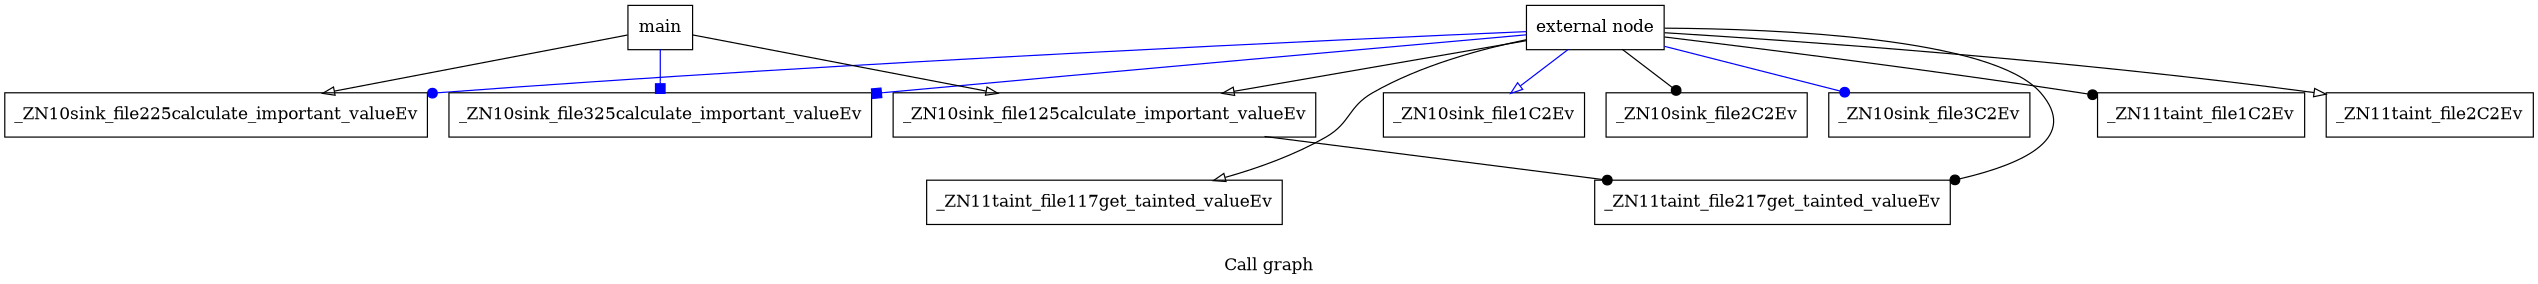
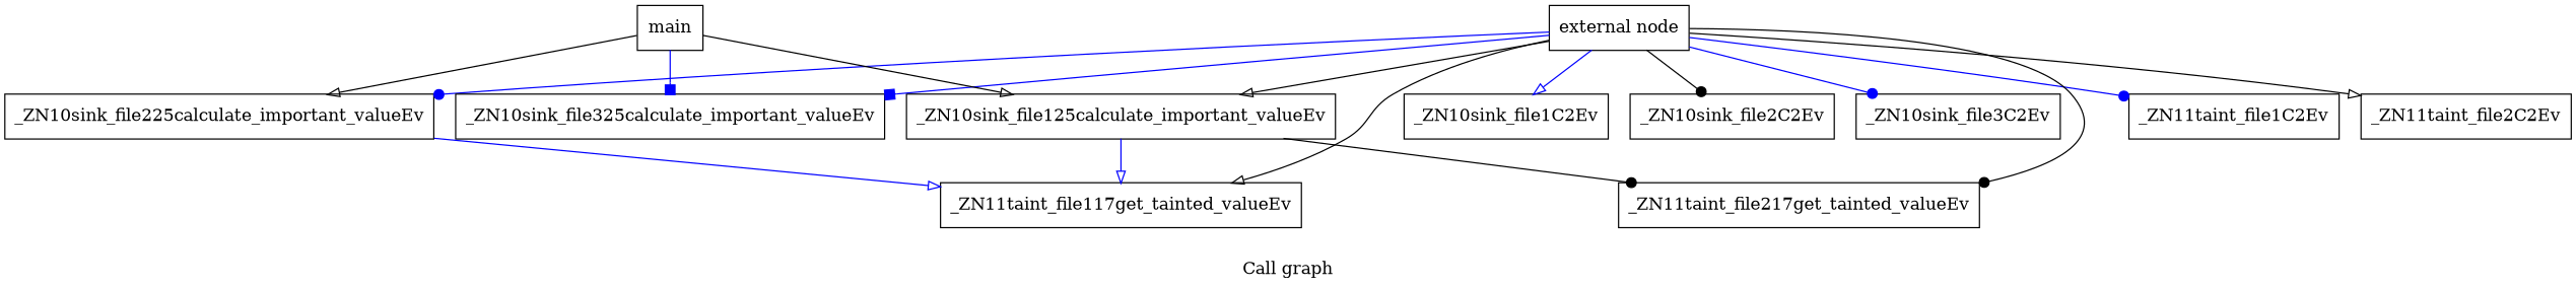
  digraph {
    label="Call graph"
    node [shape=record]
    edge [arrowhead=onormal color=black]
    n1 [label="{external node}"]
    n2 [label="{_ZN10sink_file1C2Ev}"]
    n3 [label="{_ZN10sink_file125calculate_important_valueEv}"]
    n4 [label="{_ZN10sink_file2C2Ev}"]
    n5 [label="{_ZN10sink_file225calculate_important_valueEv}"]
    n6 [label="{_ZN10sink_file3C2Ev}"]
    n7 [label="{_ZN10sink_file325calculate_important_valueEv}"]
    n8 [label="{_ZN11taint_file1C2Ev}"]
    n9 [label="{_ZN11taint_file117get_tainted_valueEv}"]
    n10 [label="{_ZN11taint_file2C2Ev}"]
    n11 [label="{_ZN11taint_file217get_tainted_valueEv}"]
    n12 [label="{main}"]
    n1 -> n2 [color=blue]
    n1 -> n3
    n1 -> n4 [arrowhead=dot]
    n1 -> n5 [arrowhead=dot color=blue]
    n1 -> n6 [arrowhead=dot color=blue]
    n1 -> n7 [arrowhead=box color=blue]
-   n1 -> n8 [arrowhead=dot]
+   n1 -> n8 [arrowhead=dot color=blue]
    n1 -> n9
    n1 -> n10
    n1 -> n11 [arrowhead=dot]
+   n3 -> n9 [color=blue]
    n3 -> n11 [arrowhead=dot]
+   n5 -> n9 [color=blue]
    n12 -> n3
    n12 -> n5
    n12 -> n7 [arrowhead=box color=blue]
  }
